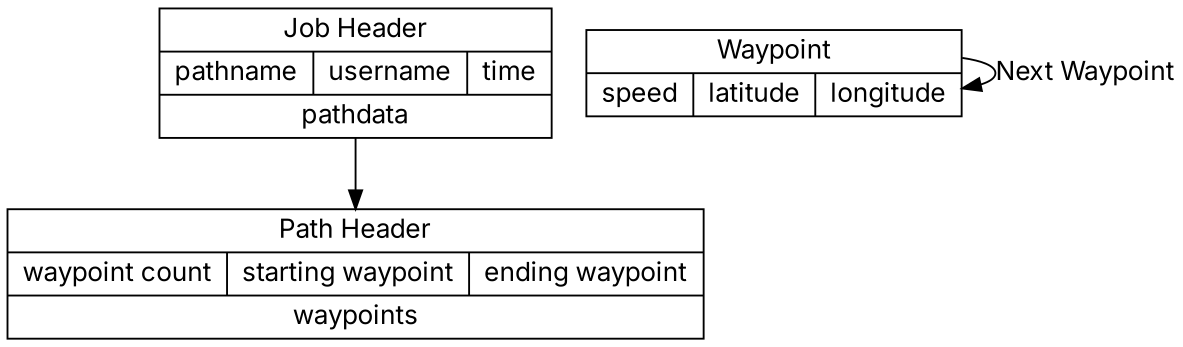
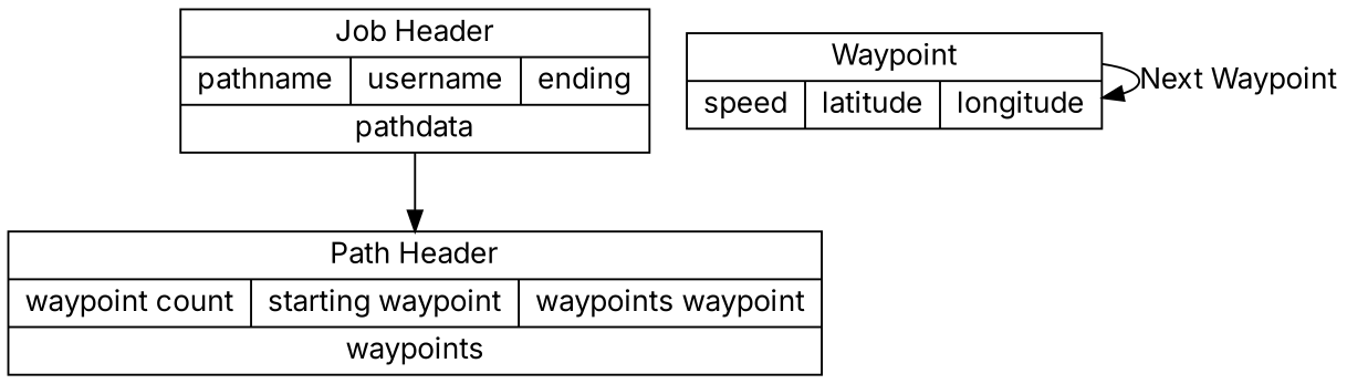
  digraph {
    fontname=Inter
    node [fontname=Inter shape=record]
    edge [fontname=Inter]
-   n1 [label="{Job Header | {pathname|<here> username|time}| pathdata}"]
-   n2 [label="{Path Header | {waypoint count|<here> starting waypoint|ending waypoint}| waypoints}"]
+   n1 [label="{Job Header | {pathname|<here> username|ending}| pathdata}"]
+   n2 [label="{Path Header | {waypoint count|<here> starting waypoint|waypoints waypoint}| waypoints}"]
    n3 [label="{Waypoint | {speed|<here> latitude|longitude}}"]
    n1 -> n2
    n3 -> n3 [label="Next Waypoint"]
  }
